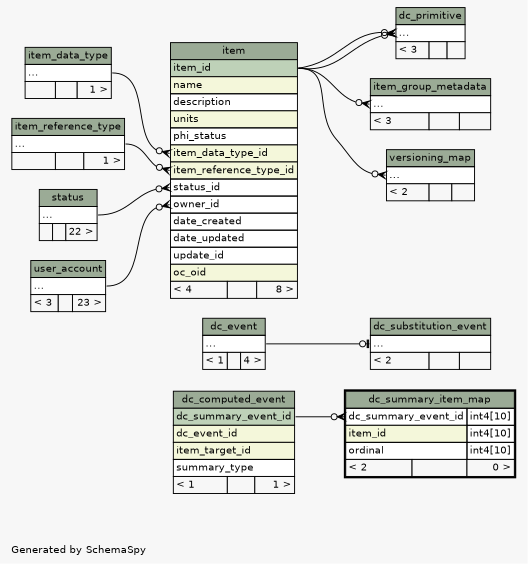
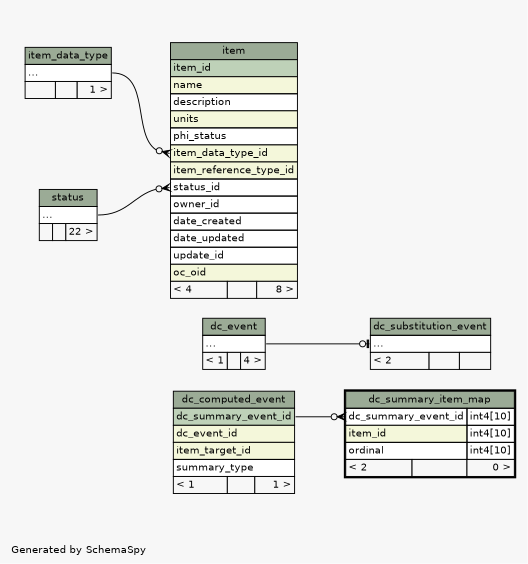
  digraph {
    bgcolor="#f7f7f7"
    fontname=Helvetica
    fontsize=11
    label="\nGenerated by SchemaSpy"
    labeljust=l
    nodesep=0.18
    rankdir=RL
    ranksep=0.46
    node [fontname=Helvetica fontsize=11 shape=plaintext]
    edge [arrowhead=none arrowsize=0.8 arrowtail=crowodot dir=back headport="elipses:e" tailport="elipses:w"]
    n1 [label=<     <TABLE BORDER="0" CELLBORDER="1" CELLSPACING="0" BGCOLOR="#ffffff">       <TR><TD COLSPAN="3" BGCOLOR="#9bab96" ALIGN="CENTER">dc_computed_event</TD></TR>       <TR><TD PORT="dc_summary_event_id" COLSPAN="3" BGCOLOR="#bed1b8" ALIGN="LEFT">dc_summary_event_id</TD></TR>       <TR><TD PORT="dc_event_id" COLSPAN="3" BGCOLOR="#f4f7da" ALIGN="LEFT">dc_event_id</TD></TR>       <TR><TD PORT="item_target_id" COLSPAN="3" BGCOLOR="#f4f7da" ALIGN="LEFT">item_target_id</TD></TR>       <TR><TD PORT="summary_type" COLSPAN="3" ALIGN="LEFT">summary_type</TD></TR>       <TR><TD ALIGN="LEFT" BGCOLOR="#f7f7f7">&lt; 1</TD><TD ALIGN="RIGHT" BGCOLOR="#f7f7f7">  </TD><TD ALIGN="RIGHT" BGCOLOR="#f7f7f7">1 &gt;</TD></TR>     </TABLE>>]
    n2 [label=<     <TABLE BORDER="0" CELLBORDER="1" CELLSPACING="0" BGCOLOR="#ffffff">       <TR><TD COLSPAN="3" BGCOLOR="#9bab96" ALIGN="CENTER">dc_event</TD></TR>       <TR><TD PORT="elipses" COLSPAN="3" ALIGN="LEFT">...</TD></TR>       <TR><TD ALIGN="LEFT" BGCOLOR="#f7f7f7">&lt; 1</TD><TD ALIGN="RIGHT" BGCOLOR="#f7f7f7">  </TD><TD ALIGN="RIGHT" BGCOLOR="#f7f7f7">4 &gt;</TD></TR>     </TABLE>>]
-   n3 [label=<     <TABLE BORDER="0" CELLBORDER="1" CELLSPACING="0" BGCOLOR="#ffffff">       <TR><TD COLSPAN="3" BGCOLOR="#9bab96" ALIGN="CENTER">dc_primitive</TD></TR>       <TR><TD PORT="elipses" COLSPAN="3" ALIGN="LEFT">...</TD></TR>       <TR><TD ALIGN="LEFT" BGCOLOR="#f7f7f7">&lt; 3</TD><TD ALIGN="RIGHT" BGCOLOR="#f7f7f7">  </TD><TD ALIGN="RIGHT" BGCOLOR="#f7f7f7">  </TD></TR>     </TABLE>>]
    n4 [label=<     <TABLE BORDER="0" CELLBORDER="1" CELLSPACING="0" BGCOLOR="#ffffff">       <TR><TD COLSPAN="3" BGCOLOR="#9bab96" ALIGN="CENTER">item</TD></TR>       <TR><TD PORT="item_id" COLSPAN="3" BGCOLOR="#bed1b8" ALIGN="LEFT">item_id</TD></TR>       <TR><TD PORT="name" COLSPAN="3" BGCOLOR="#f4f7da" ALIGN="LEFT">name</TD></TR>       <TR><TD PORT="description" COLSPAN="3" ALIGN="LEFT">description</TD></TR>       <TR><TD PORT="units" COLSPAN="3" BGCOLOR="#f4f7da" ALIGN="LEFT">units</TD></TR>       <TR><TD PORT="phi_status" COLSPAN="3" ALIGN="LEFT">phi_status</TD></TR>       <TR><TD PORT="item_data_type_id" COLSPAN="3" BGCOLOR="#f4f7da" ALIGN="LEFT">item_data_type_id</TD></TR>       <TR><TD PORT="item_reference_type_id" COLSPAN="3" BGCOLOR="#f4f7da" ALIGN="LEFT">item_reference_type_id</TD></TR>       <TR><TD PORT="status_id" COLSPAN="3" ALIGN="LEFT">status_id</TD></TR>       <TR><TD PORT="owner_id" COLSPAN="3" ALIGN="LEFT">owner_id</TD></TR>       <TR><TD PORT="date_created" COLSPAN="3" ALIGN="LEFT">date_created</TD></TR>       <TR><TD PORT="date_updated" COLSPAN="3" ALIGN="LEFT">date_updated</TD></TR>       <TR><TD PORT="update_id" COLSPAN="3" ALIGN="LEFT">update_id</TD></TR>       <TR><TD PORT="oc_oid" COLSPAN="3" BGCOLOR="#f4f7da" ALIGN="LEFT">oc_oid</TD></TR>       <TR><TD ALIGN="LEFT" BGCOLOR="#f7f7f7">&lt; 4</TD><TD ALIGN="RIGHT" BGCOLOR="#f7f7f7">  </TD><TD ALIGN="RIGHT" BGCOLOR="#f7f7f7">8 &gt;</TD></TR>     </TABLE>>]
    n5 [label=<     <TABLE BORDER="0" CELLBORDER="1" CELLSPACING="0" BGCOLOR="#ffffff">       <TR><TD COLSPAN="3" BGCOLOR="#9bab96" ALIGN="CENTER">item_data_type</TD></TR>       <TR><TD PORT="elipses" COLSPAN="3" ALIGN="LEFT">...</TD></TR>       <TR><TD ALIGN="LEFT" BGCOLOR="#f7f7f7">  </TD><TD ALIGN="RIGHT" BGCOLOR="#f7f7f7">  </TD><TD ALIGN="RIGHT" BGCOLOR="#f7f7f7">1 &gt;</TD></TR>     </TABLE>>]
-   n6 [label=<     <TABLE BORDER="0" CELLBORDER="1" CELLSPACING="0" BGCOLOR="#ffffff">       <TR><TD COLSPAN="3" BGCOLOR="#9bab96" ALIGN="CENTER">item_reference_type</TD></TR>       <TR><TD PORT="elipses" COLSPAN="3" ALIGN="LEFT">...</TD></TR>       <TR><TD ALIGN="LEFT" BGCOLOR="#f7f7f7">  </TD><TD ALIGN="RIGHT" BGCOLOR="#f7f7f7">  </TD><TD ALIGN="RIGHT" BGCOLOR="#f7f7f7">1 &gt;</TD></TR>     </TABLE>>]
-   n7 [label=<     <TABLE BORDER="0" CELLBORDER="1" CELLSPACING="0" BGCOLOR="#ffffff">       <TR><TD COLSPAN="3" BGCOLOR="#9bab96" ALIGN="CENTER">user_account</TD></TR>       <TR><TD PORT="elipses" COLSPAN="3" ALIGN="LEFT">...</TD></TR>       <TR><TD ALIGN="LEFT" BGCOLOR="#f7f7f7">&lt; 3</TD><TD ALIGN="RIGHT" BGCOLOR="#f7f7f7">  </TD><TD ALIGN="RIGHT" BGCOLOR="#f7f7f7">23 &gt;</TD></TR>     </TABLE>>]
    n8 [label=<     <TABLE BORDER="0" CELLBORDER="1" CELLSPACING="0" BGCOLOR="#ffffff">       <TR><TD COLSPAN="3" BGCOLOR="#9bab96" ALIGN="CENTER">status</TD></TR>       <TR><TD PORT="elipses" COLSPAN="3" ALIGN="LEFT">...</TD></TR>       <TR><TD ALIGN="LEFT" BGCOLOR="#f7f7f7">  </TD><TD ALIGN="RIGHT" BGCOLOR="#f7f7f7">  </TD><TD ALIGN="RIGHT" BGCOLOR="#f7f7f7">22 &gt;</TD></TR>     </TABLE>>]
    n9 [label=<     <TABLE BORDER="0" CELLBORDER="1" CELLSPACING="0" BGCOLOR="#ffffff">       <TR><TD COLSPAN="3" BGCOLOR="#9bab96" ALIGN="CENTER">dc_substitution_event</TD></TR>       <TR><TD PORT="elipses" COLSPAN="3" ALIGN="LEFT">...</TD></TR>       <TR><TD ALIGN="LEFT" BGCOLOR="#f7f7f7">&lt; 2</TD><TD ALIGN="RIGHT" BGCOLOR="#f7f7f7">  </TD><TD ALIGN="RIGHT" BGCOLOR="#f7f7f7">  </TD></TR>     </TABLE>>]
    n10 [label=<     <TABLE BORDER="2" CELLBORDER="1" CELLSPACING="0" BGCOLOR="#ffffff">       <TR><TD COLSPAN="3" BGCOLOR="#9bab96" ALIGN="CENTER">dc_summary_item_map</TD></TR>       <TR><TD PORT="dc_summary_event_id" COLSPAN="2" ALIGN="LEFT">dc_summary_event_id</TD><TD PORT="dc_summary_event_id.type" ALIGN="LEFT">int4[10]</TD></TR>       <TR><TD PORT="item_id" COLSPAN="2" BGCOLOR="#f4f7da" ALIGN="LEFT">item_id</TD><TD PORT="item_id.type" ALIGN="LEFT">int4[10]</TD></TR>       <TR><TD PORT="ordinal" COLSPAN="2" ALIGN="LEFT">ordinal</TD><TD PORT="ordinal.type" ALIGN="LEFT">int4[10]</TD></TR>       <TR><TD ALIGN="LEFT" BGCOLOR="#f7f7f7">&lt; 2</TD><TD ALIGN="RIGHT" BGCOLOR="#f7f7f7">  </TD><TD ALIGN="RIGHT" BGCOLOR="#f7f7f7">0 &gt;</TD></TR>     </TABLE>>]
-   n11 [label=<     <TABLE BORDER="0" CELLBORDER="1" CELLSPACING="0" BGCOLOR="#ffffff">       <TR><TD COLSPAN="3" BGCOLOR="#9bab96" ALIGN="CENTER">item_group_metadata</TD></TR>       <TR><TD PORT="elipses" COLSPAN="3" ALIGN="LEFT">...</TD></TR>       <TR><TD ALIGN="LEFT" BGCOLOR="#f7f7f7">&lt; 3</TD><TD ALIGN="RIGHT" BGCOLOR="#f7f7f7">  </TD><TD ALIGN="RIGHT" BGCOLOR="#f7f7f7">  </TD></TR>     </TABLE>>]
-   n12 [label=<     <TABLE BORDER="0" CELLBORDER="1" CELLSPACING="0" BGCOLOR="#ffffff">       <TR><TD COLSPAN="3" BGCOLOR="#9bab96" ALIGN="CENTER">versioning_map</TD></TR>       <TR><TD PORT="elipses" COLSPAN="3" ALIGN="LEFT">...</TD></TR>       <TR><TD ALIGN="LEFT" BGCOLOR="#f7f7f7">&lt; 2</TD><TD ALIGN="RIGHT" BGCOLOR="#f7f7f7">  </TD><TD ALIGN="RIGHT" BGCOLOR="#f7f7f7">  </TD></TR>     </TABLE>>]
-   n3 -> n4 [headport="item_id:e"]
-   n3 -> n4 [headport="item_id:e"]
    n4 -> n5 [tailport="item_data_type_id:w"]
-   n4 -> n6 [tailport="item_reference_type_id:w"]
-   n4 -> n7 [tailport="owner_id:w"]
    n4 -> n8 [tailport="status_id:w"]
    n9 -> n2 [arrowtail=teeodot]
    n10 -> n1 [headport="dc_summary_event_id:e" tailport="dc_summary_event_id:w"]
-   n11 -> n4 [headport="item_id:e"]
-   n12 -> n4 [headport="item_id:e"]
  }
